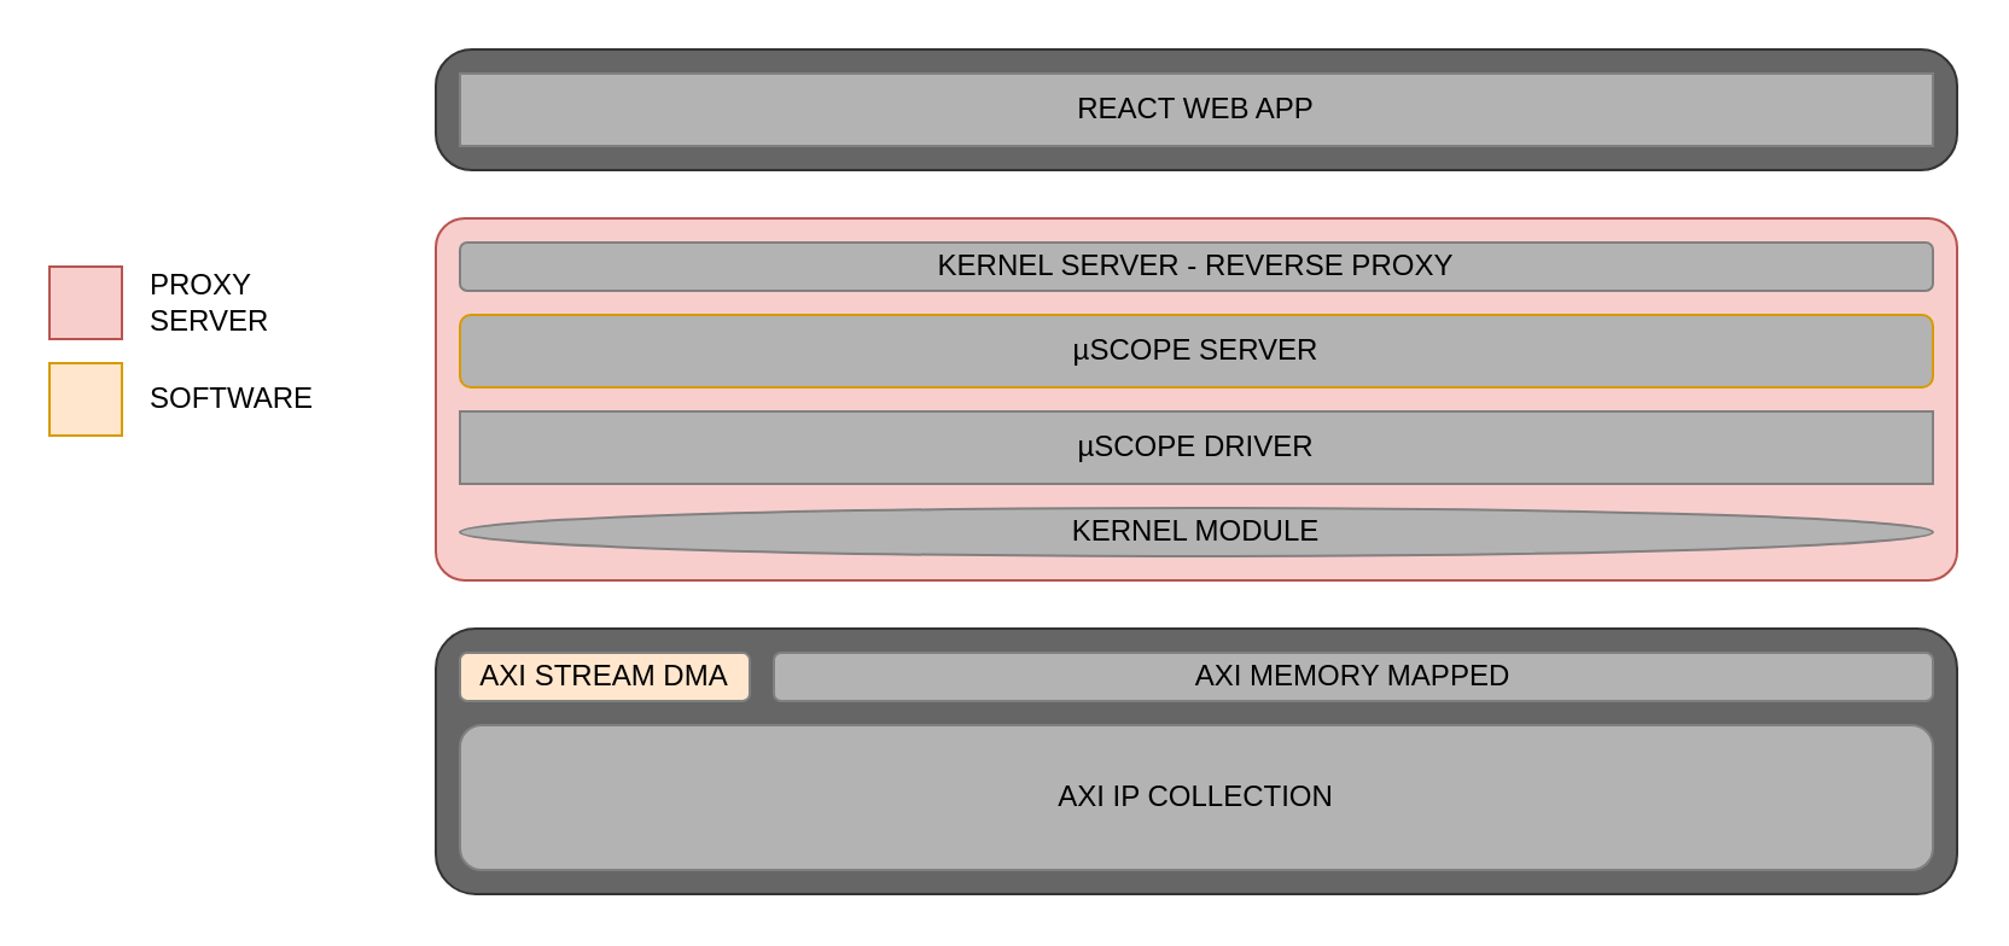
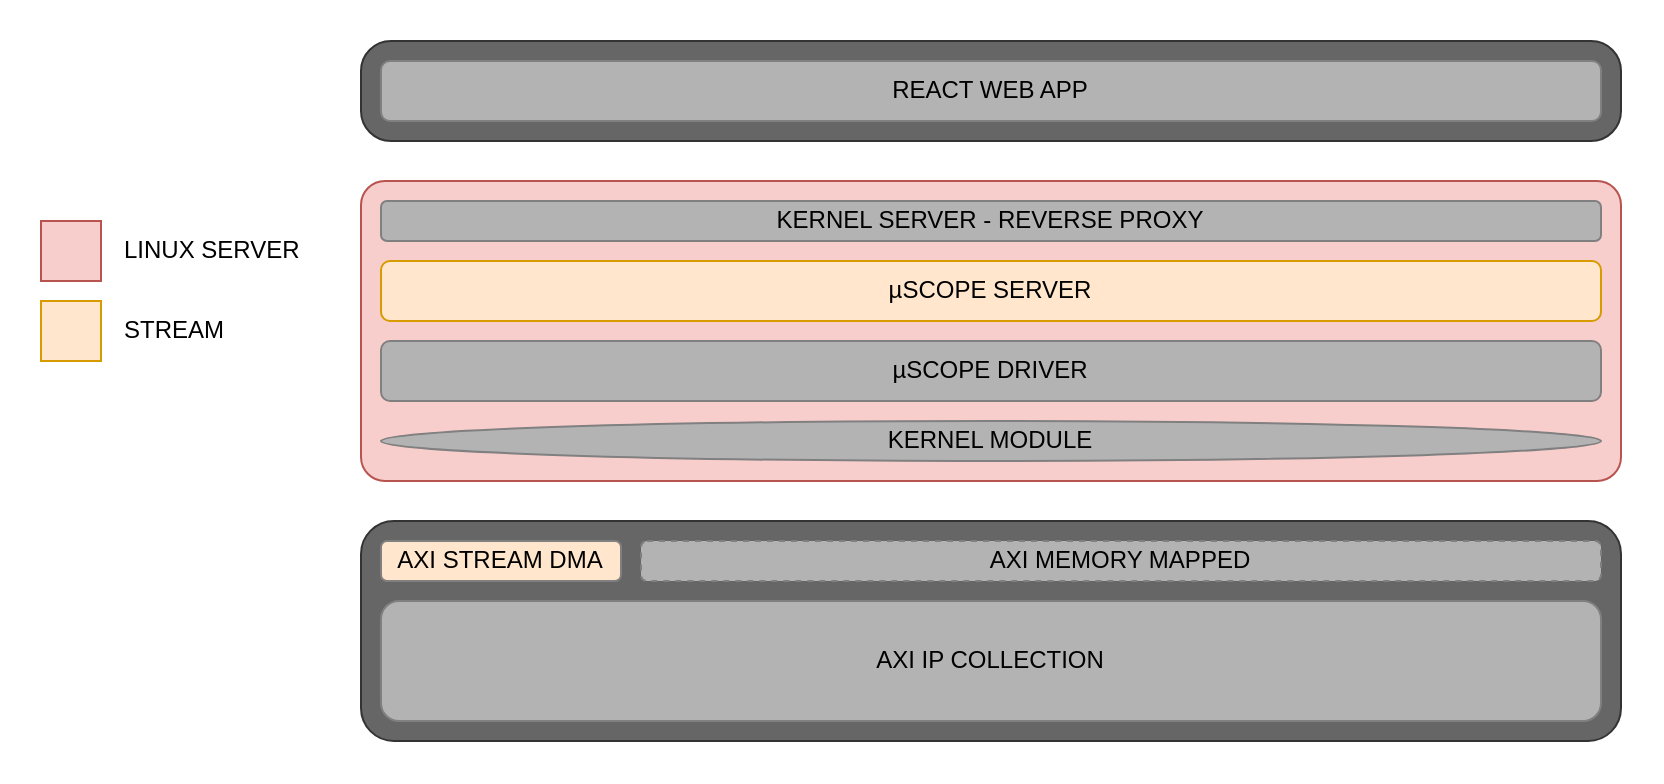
  <mxCell id="0" />
  <mxCell id="1" parent="0" />
  <mxCell id="2" value="" style="group" parent="1" vertex="1" connectable="0"><mxGeometry x="20" y="110" width="130" height="30" as="geometry" /></mxCell>
  <mxCell id="3" value="" style="rounded=0;whiteSpace=wrap;html=1;fillColor=#f8cecc;strokeColor=#b85450;" parent="2" vertex="1"><mxGeometry width="30" height="30" as="geometry" /></mxCell>
- <mxCell id="4" value="PROXY SERVER" style="text;html=1;strokeColor=none;fillColor=none;align=left;verticalAlign=middle;whiteSpace=wrap;rounded=0;" parent="2" vertex="1"><mxGeometry x="40" y="5" width="90" height="20" as="geometry" /></mxCell>
+ <mxCell id="4" value="LINUX SERVER" style="text;html=1;strokeColor=none;fillColor=none;align=left;verticalAlign=middle;whiteSpace=wrap;rounded=0;" parent="2" vertex="1"><mxGeometry x="40" y="5" width="90" height="20" as="geometry" /></mxCell>
  <mxCell id="5" value="" style="group" parent="1" vertex="1" connectable="0"><mxGeometry x="20" y="150" width="120" height="30" as="geometry" /></mxCell>
  <mxCell id="6" value="" style="rounded=0;whiteSpace=wrap;html=1;fillColor=#ffe6cc;strokeColor=#d79b00;" parent="5" vertex="1"><mxGeometry width="30" height="30" as="geometry" /></mxCell>
- <mxCell id="7" value="SOFTWARE" style="text;html=1;strokeColor=none;fillColor=none;align=left;verticalAlign=middle;whiteSpace=wrap;rounded=0;" parent="5" vertex="1"><mxGeometry x="40" y="5" width="80" height="20" as="geometry" /></mxCell>
+ <mxCell id="7" value="STREAM" style="text;html=1;strokeColor=none;fillColor=none;align=left;verticalAlign=middle;whiteSpace=wrap;rounded=0;" parent="5" vertex="1"><mxGeometry x="40" y="5" width="80" height="20" as="geometry" /></mxCell>
  <mxCell id="8" value="\" style="rounded=1;whiteSpace=wrap;html=1;fillColor=#f8cecc;strokeColor=#b85450;spacingLeft=0;spacingBottom=5;verticalAlign=bottom;arcSize=8;" parent="1" vertex="1"><mxGeometry x="180" y="90" width="630" height="150" as="geometry" /></mxCell>
  <mxCell id="9" value="KERNEL MODULE" style="ellipse;whiteSpace=wrap;html=1;fillColor=#B3B3B3;strokeColor=#808080;" parent="1" vertex="1"><mxGeometry x="190" y="210" width="610" height="20" as="geometry" /></mxCell>
- <mxCell id="10" value="µSCOPE DRIVER" style="whiteSpace=wrap;html=1;fillColor=#B3B3B3;strokeColor=#808080;rounded=0;" parent="1" vertex="1"><mxGeometry x="190" y="170" width="610" height="30" as="geometry" /></mxCell>
+ <mxCell id="10" value="µSCOPE DRIVER" style="rounded=1;whiteSpace=wrap;html=1;fillColor=#B3B3B3;strokeColor=#808080;" parent="1" vertex="1"><mxGeometry x="190" y="170" width="610" height="30" as="geometry" /></mxCell>
  <mxCell id="11" value="KERNEL SERVER - REVERSE PROXY" style="rounded=1;whiteSpace=wrap;html=1;fillColor=#B3B3B3;strokeColor=#808080;" parent="1" vertex="1"><mxGeometry x="190" y="100" width="610" height="20" as="geometry" /></mxCell>
- <mxCell id="12" value="µSCOPE SERVER" style="rounded=1;whiteSpace=wrap;html=1;fillColor=#b3b3b3;strokeColor=#d79b00;strokeWidth=1;" parent="1" vertex="1"><mxGeometry x="190" y="130" width="610" height="30" as="geometry" /></mxCell>
+ <mxCell id="12" value="µSCOPE SERVER" style="rounded=1;whiteSpace=wrap;html=1;fillColor=#ffe6cc;strokeColor=#d79b00;strokeWidth=1;" parent="1" vertex="1"><mxGeometry x="190" y="130" width="610" height="30" as="geometry" /></mxCell>
  <mxCell id="13" value="" style="rounded=1;whiteSpace=wrap;html=1;align=center;verticalAlign=bottom;spacingLeft=0;spacingBottom=5;strokeColor=#333333;fillColor=#666666;" parent="1" vertex="1"><mxGeometry x="180" y="260" width="630" height="110" as="geometry" /></mxCell>
  <mxCell id="14" value="AXI IP COLLECTION" style="rounded=1;whiteSpace=wrap;html=1;fillColor=#B3B3B3;strokeColor=#808080;" parent="1" vertex="1"><mxGeometry x="190" y="300" width="610" height="60" as="geometry" /></mxCell>
  <mxCell id="15" value="AXI STREAM DMA" style="rounded=1;whiteSpace=wrap;html=1;fillColor=#ffe6cc;strokeColor=#808080;" parent="1" vertex="1"><mxGeometry x="190" y="270" width="120" height="20" as="geometry" /></mxCell>
- <mxCell id="16" value="AXI MEMORY MAPPED" style="rounded=1;whiteSpace=wrap;html=1;fillColor=#B3B3B3;strokeColor=#808080;" parent="1" vertex="1"><mxGeometry x="320" y="270" width="480" height="20" as="geometry" /></mxCell>
+ <mxCell id="16" value="AXI MEMORY MAPPED" style="rounded=1;whiteSpace=wrap;html=1;fillColor=#B3B3B3;strokeColor=#808080;dashed=1;" parent="1" vertex="1"><mxGeometry x="320" y="270" width="480" height="20" as="geometry" /></mxCell>
  <mxCell id="17" value="" style="rounded=1;whiteSpace=wrap;html=1;spacingLeft=0;spacingBottom=5;verticalAlign=bottom;arcSize=30;strokeColor=#333333;fillColor=#666666;" parent="1" vertex="1"><mxGeometry x="180" y="20" width="630" height="50" as="geometry" /></mxCell>
- <mxCell id="18" value="REACT WEB APP" style="whiteSpace=wrap;html=1;strokeWidth=1;fillColor=#B3B3B3;strokeColor=#808080;rounded=0;" parent="1" vertex="1"><mxGeometry x="190" y="30" width="610" height="30" as="geometry" /></mxCell>
+ <mxCell id="18" value="REACT WEB APP" style="rounded=1;whiteSpace=wrap;html=1;strokeWidth=1;fillColor=#B3B3B3;strokeColor=#808080;" parent="1" vertex="1"><mxGeometry x="190" y="30" width="610" height="30" as="geometry" /></mxCell>
